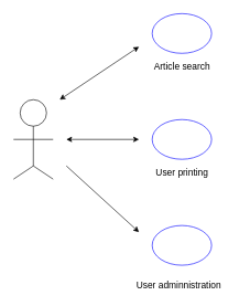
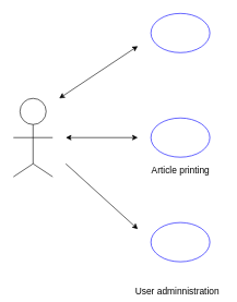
  <mxCell id="0" />
  <mxCell id="1" parent="0" />
  <mxCell id="2" value="" style="ellipse;whiteSpace=wrap;html=1;aspect=fixed;" vertex="1" parent="1"><mxGeometry x="30" y="150" width="40" height="40" as="geometry" /></mxCell>
  <mxCell id="3" value="" style="endArrow=none;html=1;rounded=0;" edge="1" parent="1"><mxGeometry width="50" height="50" relative="1" as="geometry"><mxPoint x="50" y="250" as="sourcePoint" /><mxPoint x="50" y="190" as="targetPoint" /></mxGeometry></mxCell>
  <mxCell id="4" value="" style="endArrow=none;html=1;rounded=0;" edge="1" parent="1"><mxGeometry width="50" height="50" relative="1" as="geometry"><mxPoint x="80" y="210" as="sourcePoint" /><mxPoint x="20" y="210" as="targetPoint" /></mxGeometry></mxCell>
  <mxCell id="5" value="" style="endArrow=none;html=1;rounded=0;" edge="1" parent="1"><mxGeometry width="50" height="50" relative="1" as="geometry"><mxPoint x="50" y="250" as="sourcePoint" /><mxPoint x="20" y="270" as="targetPoint" /></mxGeometry></mxCell>
  <mxCell id="6" value="" style="endArrow=none;html=1;rounded=0;" edge="1" parent="1"><mxGeometry width="50" height="50" relative="1" as="geometry"><mxPoint x="50" y="250" as="sourcePoint" /><mxPoint x="80" y="270" as="targetPoint" /></mxGeometry></mxCell>
  <mxCell id="7" value="" style="endArrow=classic;startArrow=classic;html=1;rounded=0;" edge="1" parent="1"><mxGeometry width="50" height="50" relative="1" as="geometry"><mxPoint x="90" y="150" as="sourcePoint" /><mxPoint x="210" y="70" as="targetPoint" /></mxGeometry></mxCell>
  <mxCell id="8" value="" style="endArrow=classic;startArrow=classic;html=1;rounded=0;" edge="1" parent="1"><mxGeometry width="50" height="50" relative="1" as="geometry"><mxPoint x="100" y="210" as="sourcePoint" /><mxPoint x="210" y="210" as="targetPoint" /></mxGeometry></mxCell>
  <mxCell id="9" value="" style="ellipse;whiteSpace=wrap;html=1;strokeColor=#0000FF;" vertex="1" parent="1"><mxGeometry x="230" y="20" width="90" height="60" as="geometry" /></mxCell>
  <mxCell id="10" value="" style="ellipse;whiteSpace=wrap;html=1;strokeColor=#0000FF;" vertex="1" parent="1"><mxGeometry x="230" y="180" width="90" height="60" as="geometry" /></mxCell>
  <mxCell id="11" value="" style="ellipse;whiteSpace=wrap;html=1;strokeColor=#0000FF;" vertex="1" parent="1"><mxGeometry x="230" y="340" width="90" height="60" as="geometry" /></mxCell>
  <mxCell id="12" value="" style="endArrow=classic;html=1;rounded=0;" edge="1" parent="1"><mxGeometry width="50" height="50" relative="1" as="geometry"><mxPoint x="100" y="250" as="sourcePoint" /><mxPoint x="210" y="350" as="targetPoint" /></mxGeometry></mxCell>
- <mxCell id="13" value="&lt;font style=&quot;font-size: 14px&quot;&gt;Article search&lt;/font&gt;" style="text;html=1;align=center;verticalAlign=middle;resizable=0;points=[];autosize=1;strokeColor=none;fillColor=none;" vertex="1" parent="1"><mxGeometry x="225" y="90" width="100" height="20" as="geometry" /></mxCell>
- <mxCell id="14" value="&lt;font style=&quot;font-size: 14px&quot;&gt;User printing&lt;/font&gt;" style="text;html=1;align=center;verticalAlign=middle;resizable=0;points=[];autosize=1;strokeColor=none;fillColor=none;" vertex="1" parent="1"><mxGeometry x="225" y="250" width="100" height="20" as="geometry" /></mxCell>
- <mxCell id="15" value="&lt;span style=&quot;font-size: 14px&quot;&gt;User adminnistration&lt;/span&gt;" style="text;html=1;align=center;verticalAlign=middle;resizable=0;points=[];autosize=1;strokeColor=none;fillColor=none;" vertex="1" parent="1"><mxGeometry x="200" y="420" width="140" height="20" as="geometry" /></mxCell>
+ <mxCell id="14" value="&lt;font style=&quot;font-size: 14px&quot;&gt;Article printing&lt;/font&gt;" style="text;html=1;align=center;verticalAlign=middle;resizable=0;points=[];autosize=1;strokeColor=none;fillColor=none;" vertex="1" parent="1"><mxGeometry x="225" y="250" width="100" height="20" as="geometry" /></mxCell>
+ <mxCell id="15" value="&lt;span style=&quot;font-size: 14px&quot;&gt;User adminnistration&lt;/span&gt;" style="text;html=1;align=center;verticalAlign=middle;resizable=0;points=[];autosize=1;strokeColor=none;fillColor=none;" vertex="1" parent="1"><mxGeometry x="200" y="435" width="140" height="20" as="geometry" /></mxCell>
